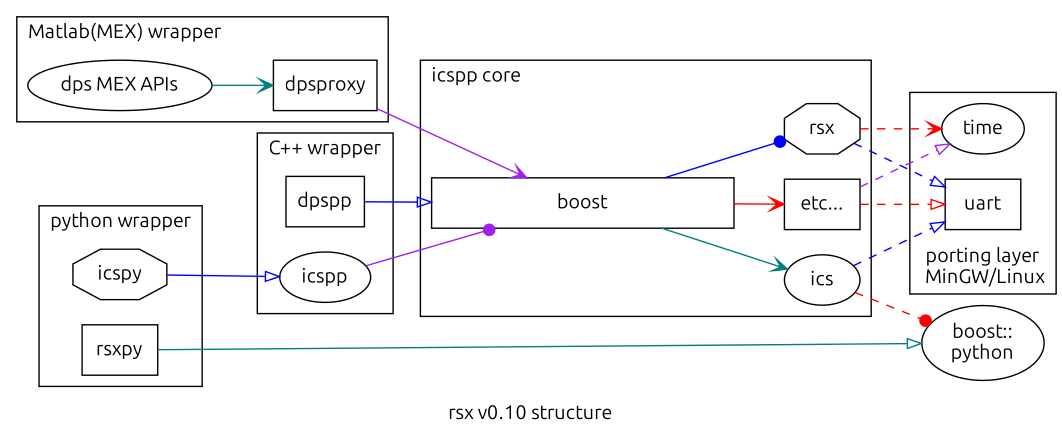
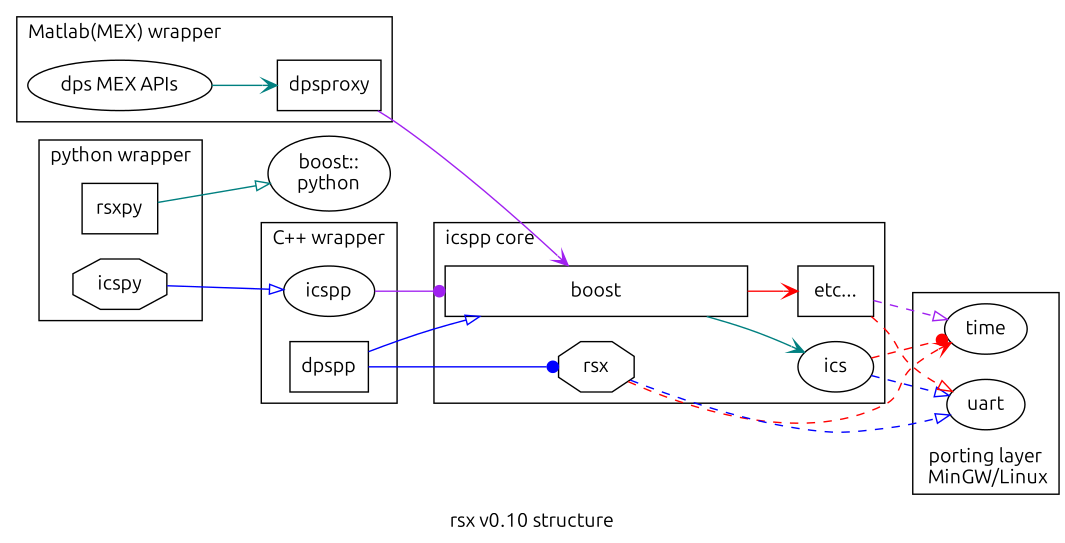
  digraph {
    fontname=Ubuntu
    label="rsx v0.10 structure"
    rankdir=LR
    node [fontname=Ubuntu shape=ellipse]
    edge [arrowhead=onormal color=blue fontname=Ubuntu]
    n1 [label="dps MEX APIs"]
    dpsproxy [shape=box]
    rsxpy [shape=box]
    icspy [shape=octagon]
    time
-   uart [shape=box]
+   uart
    dpspp [shape=box]
    icspp
    n9 [label=boost shape=box width=3.0]
    n10 [label=rsx shape=octagon]
    n11 [label=ics]
    n12 [label="etc..." shape=box]
    n13 [label="boost::\npython"]
    subgraph cluster_1 {
      label="Matlab(MEX) wrapper"
      labeljust=l
      n1
      dpsproxy
    }
    subgraph cluster_2 {
      label="python wrapper"
      labeljust=l
      rsxpy
      icspy
    }
    subgraph cluster_3 {
      label="porting layer\n MinGW/Linux"
      labelloc=b
      time
      uart
    }
    subgraph cluster_4 {
      label="C++ wrapper"
      labeljust=l
      dpspp
      icspp
    }
    subgraph cluster_5 {
      label="icspp core"
      labeljust=l
      n9
      n10
      n11
      n12
    }
    n1 -> dpsproxy [arrowhead=vee color=teal]
    dpsproxy -> n9 [arrowhead=vee color=purple]
    rsxpy -> n13 [color=teal]
    icspy -> icspp
    dpspp -> n9
    icspp -> n9 [arrowhead=dot color=purple]
-   n9 -> n10 [arrowhead=dot]
+   dpspp -> n10 [arrowhead=dot]
    n9 -> n11 [arrowhead=vee color=teal]
    n9 -> n12 [arrowhead=vee color=red]
    n10 -> time [arrowhead=vee color=red style=dashed]
    n10 -> uart [style=dashed]
-   n11 -> n13 [arrowhead=dot color=red style=dashed]
+   n11 -> time [arrowhead=dot color=red style=dashed]
    n11 -> uart [style=dashed]
    n12 -> time [color=purple style=dashed]
    n12 -> uart [color=red style=dashed]
  }
